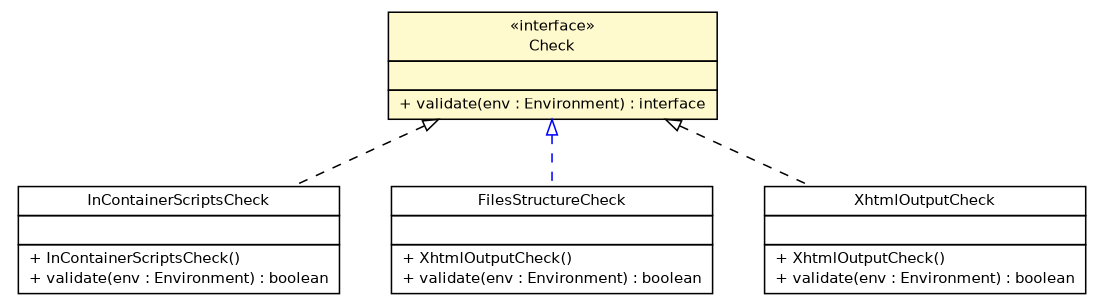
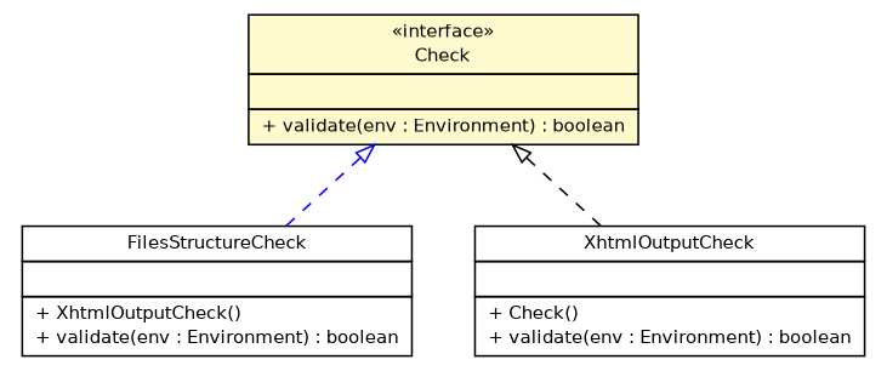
  digraph {
    nodesep=0.25
    ranksep=0.5
    node [fontcolor=black fontname=Helvetica fontsize=10.0 shape=plaintext]
    edge [arrowtail=empty color=black dir=back fontname=Helvetica fontsize=10 headport=p labelfontname=Helvetica labelfontsize=10 style=dashed tailport=p]
-   n1 [label=<<table title="com.rexsl.maven.Check" border="0" cellborder="1" cellspacing="0" cellpadding="2" port="p" bgcolor="lemonChiffon" href="./Check.html"> 		<tr><td><table border="0" cellspacing="0" cellpadding="1"> <tr><td align="center" balign="center"> &#171;interface&#187; </td></tr> <tr><td align="center" balign="center"> Check </td></tr> 		</table></td></tr> 		<tr><td><table border="0" cellspacing="0" cellpadding="1"> <tr><td align="left" balign="left">  </td></tr> 		</table></td></tr> 		<tr><td><table border="0" cellspacing="0" cellpadding="1"> <tr><td align="left" balign="left"> + validate(env : Environment) : interface </td></tr> 		</table></td></tr> 		</table>>]
-   n2 [label=<<table title="com.rexsl.maven.checks.InContainerScriptsCheck" border="0" cellborder="1" cellspacing="0" cellpadding="2" port="p" href="./checks/InContainerScriptsCheck.html"> 		<tr><td><table border="0" cellspacing="0" cellpadding="1"> <tr><td align="center" balign="center"> InContainerScriptsCheck </td></tr> 		</table></td></tr> 		<tr><td><table border="0" cellspacing="0" cellpadding="1"> <tr><td align="left" balign="left">  </td></tr> 		</table></td></tr> 		<tr><td><table border="0" cellspacing="0" cellpadding="1"> <tr><td align="left" balign="left"> + InContainerScriptsCheck() </td></tr> <tr><td align="left" balign="left"> + validate(env : Environment) : boolean </td></tr> 		</table></td></tr> 		</table>>]
+   n1 [label=<<table title="com.rexsl.maven.Check" border="0" cellborder="1" cellspacing="0" cellpadding="2" port="p" bgcolor="lemonChiffon" href="./Check.html"> 		<tr><td><table border="0" cellspacing="0" cellpadding="1"> <tr><td align="center" balign="center"> &#171;interface&#187; </td></tr> <tr><td align="center" balign="center"> Check </td></tr> 		</table></td></tr> 		<tr><td><table border="0" cellspacing="0" cellpadding="1"> <tr><td align="left" balign="left">  </td></tr> 		</table></td></tr> 		<tr><td><table border="0" cellspacing="0" cellpadding="1"> <tr><td align="left" balign="left"> + validate(env : Environment) : boolean </td></tr> 		</table></td></tr> 		</table>>]
    n3 [label=<<table title="com.rexsl.maven.checks.FilesStructureCheck" border="0" cellborder="1" cellspacing="0" cellpadding="2" port="p" href="./checks/FilesStructureCheck.html"> 		<tr><td><table border="0" cellspacing="0" cellpadding="1"> <tr><td align="center" balign="center"> FilesStructureCheck </td></tr> 		</table></td></tr> 		<tr><td><table border="0" cellspacing="0" cellpadding="1"> <tr><td align="left" balign="left">  </td></tr> 		</table></td></tr> 		<tr><td><table border="0" cellspacing="0" cellpadding="1"> <tr><td align="left" balign="left"> + XhtmlOutputCheck() </td></tr> <tr><td align="left" balign="left"> + validate(env : Environment) : boolean </td></tr> 		</table></td></tr> 		</table>>]
-   n4 [label=<<table title="com.rexsl.maven.checks.XhtmlOutputCheck" border="0" cellborder="1" cellspacing="0" cellpadding="2" port="p" href="./checks/XhtmlOutputCheck.html"> 		<tr><td><table border="0" cellspacing="0" cellpadding="1"> <tr><td align="center" balign="center"> XhtmlOutputCheck </td></tr> 		</table></td></tr> 		<tr><td><table border="0" cellspacing="0" cellpadding="1"> <tr><td align="left" balign="left">  </td></tr> 		</table></td></tr> 		<tr><td><table border="0" cellspacing="0" cellpadding="1"> <tr><td align="left" balign="left"> + XhtmlOutputCheck() </td></tr> <tr><td align="left" balign="left"> + validate(env : Environment) : boolean </td></tr> 		</table></td></tr> 		</table>>]
-   n1 -> n2
+   n4 [label=<<table title="com.rexsl.maven.checks.XhtmlOutputCheck" border="0" cellborder="1" cellspacing="0" cellpadding="2" port="p" href="./checks/XhtmlOutputCheck.html"> 		<tr><td><table border="0" cellspacing="0" cellpadding="1"> <tr><td align="center" balign="center"> XhtmlOutputCheck </td></tr> 		</table></td></tr> 		<tr><td><table border="0" cellspacing="0" cellpadding="1"> <tr><td align="left" balign="left">  </td></tr> 		</table></td></tr> 		<tr><td><table border="0" cellspacing="0" cellpadding="1"> <tr><td align="left" balign="left"> + Check() </td></tr> <tr><td align="left" balign="left"> + validate(env : Environment) : boolean </td></tr> 		</table></td></tr> 		</table>>]
    n1 -> n3 [color=blue]
    n1 -> n4
  }
